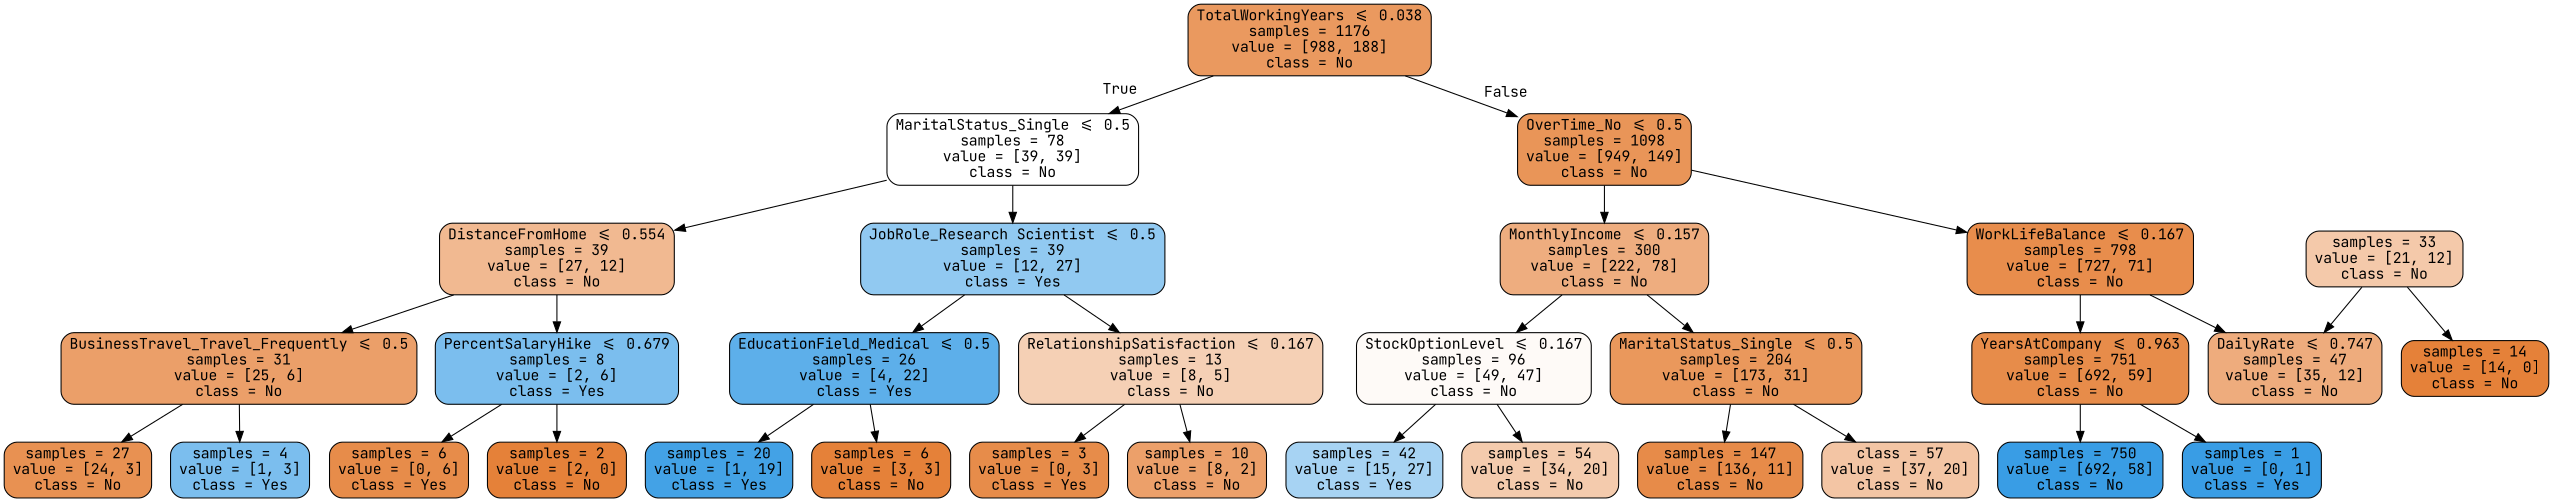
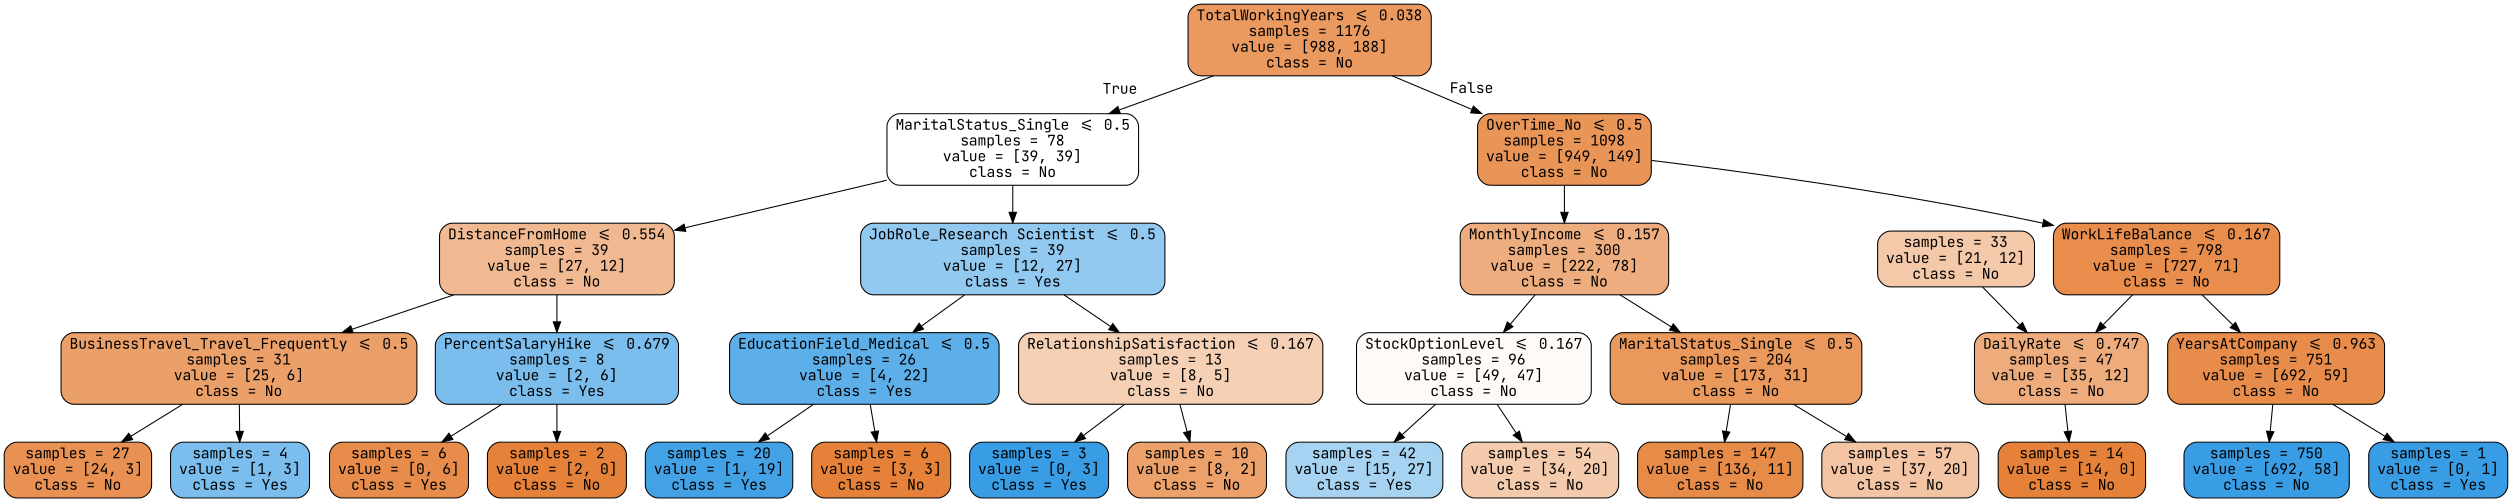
  digraph {
    fontname="JetBrains Mono"
    node [color=black fillcolor="#e58139" fontname="JetBrains Mono" shape=box style="filled, rounded"]
    edge [fontname="JetBrains Mono"]
    n1 [fillcolor="#ea995f" label="TotalWorkingYears <= 0.038\nsamples = 1176\nvalue = [988, 188]\nclass = No"]
    n2 [fillcolor="#ffffff" label="MaritalStatus_Single <= 0.5\nsamples = 78\nvalue = [39, 39]\nclass = No"]
    n3 [fillcolor="#e99558" label="OverTime_No <= 0.5\nsamples = 1098\nvalue = [949, 149]\nclass = No"]
    n4 [fillcolor="#f1b991" label="DistanceFromHome <= 0.554\nsamples = 39\nvalue = [27, 12]\nclass = No"]
    n5 [fillcolor="#91c9f1" label="JobRole_Research Scientist <= 0.5\nsamples = 39\nvalue = [12, 27]\nclass = Yes"]
    n6 [fillcolor="#eead7f" label="MonthlyIncome <= 0.157\nsamples = 300\nvalue = [222, 78]\nclass = No"]
    n7 [fillcolor="#e88d4c" label="WorkLifeBalance <= 0.167\nsamples = 798\nvalue = [727, 71]\nclass = No"]
    n8 [fillcolor="#eb9f69" label="BusinessTravel_Travel_Frequently <= 0.5\nsamples = 31\nvalue = [25, 6]\nclass = No"]
    n9 [fillcolor="#7bbeee" label="PercentSalaryHike <= 0.679\nsamples = 8\nvalue = [2, 6]\nclass = Yes"]
    n10 [fillcolor="#5dafea" label="EducationField_Medical <= 0.5\nsamples = 26\nvalue = [4, 22]\nclass = Yes"]
    n11 [fillcolor="#f5d0b5" label="RelationshipSatisfaction <= 0.167\nsamples = 13\nvalue = [8, 5]\nclass = No"]
    n12 [fillcolor="#e89152" label="samples = 27\nvalue = [24, 3]\nclass = No"]
    n13 [fillcolor="#7bbeee" label="samples = 4\nvalue = [1, 3]\nclass = Yes"]
    n14 [fillcolor="#e78c4a" label="samples = 6\nvalue = [0, 6]\nclass = Yes"]
    n15 [label="samples = 2\nvalue = [2, 0]\nclass = No"]
    n16 [fillcolor="#43a2e6" label="samples = 20\nvalue = [1, 19]\nclass = Yes"]
    n17 [label="samples = 6\nvalue = [3, 3]\nclass = No"]
-   n18 [fillcolor="#e78c4a" label="samples = 3\nvalue = [0, 3]\nclass = Yes"]
+   n18 [fillcolor="#399de5" label="samples = 3\nvalue = [0, 3]\nclass = Yes"]
    n19 [fillcolor="#eca06a" label="samples = 10\nvalue = [8, 2]\nclass = No"]
    n20 [fillcolor="#fefaf7" label="StockOptionLevel <= 0.167\nsamples = 96\nvalue = [49, 47]\nclass = No"]
    n21 [fillcolor="#ea985c" label="MaritalStatus_Single <= 0.5\nsamples = 204\nvalue = [173, 31]\nclass = No"]
    n22 [fillcolor="#eeac7d" label="DailyRate <= 0.747\nsamples = 47\nvalue = [35, 12]\nclass = No"]
    n23 [fillcolor="#e78c4a" label="YearsAtCompany <= 0.963\nsamples = 751\nvalue = [692, 59]\nclass = No"]
    n24 [fillcolor="#a7d3f3" label="samples = 42\nvalue = [15, 27]\nclass = Yes"]
    n25 [fillcolor="#f4cbad" label="samples = 54\nvalue = [34, 20]\nclass = No"]
    n26 [fillcolor="#e78b49" label="samples = 147\nvalue = [136, 11]\nclass = No"]
-   n27 [fillcolor="#f3c5a4" label="class = 57\nvalue = [37, 20]\nclass = No"]
+   n27 [fillcolor="#f3c5a4" label="samples = 57\nvalue = [37, 20]\nclass = No"]
    n28 [label="samples = 14\nvalue = [14, 0]\nclass = No"]
    n29 [fillcolor="#399de5" label="samples = 750\nvalue = [692, 58]\nclass = No"]
    n30 [fillcolor="#399de5" label="samples = 1\nvalue = [0, 1]\nclass = Yes"]
    n31 [fillcolor="#f4c9aa" label="samples = 33\nvalue = [21, 12]\nclass = No"]
    n1 -> n2 [headlabel=True labelangle=45 labeldistance=2.5]
    n1 -> n3 [headlabel=False labelangle=-45 labeldistance=2.5]
    n2 -> n4
    n2 -> n5
    n3 -> n6
    n3 -> n7
    n4 -> n8
    n4 -> n9
    n5 -> n10
    n5 -> n11
    n6 -> n20
    n6 -> n21
    n7 -> n22
    n7 -> n23
    n8 -> n12
    n8 -> n13
    n9 -> n14
    n9 -> n15
    n10 -> n16
    n10 -> n17
    n11 -> n18
    n11 -> n19
    n20 -> n24
    n20 -> n25
    n21 -> n26
    n21 -> n27
-   n31 -> n28
+   n22 -> n28
    n23 -> n29
    n23 -> n30
    n31 -> n22
  }
